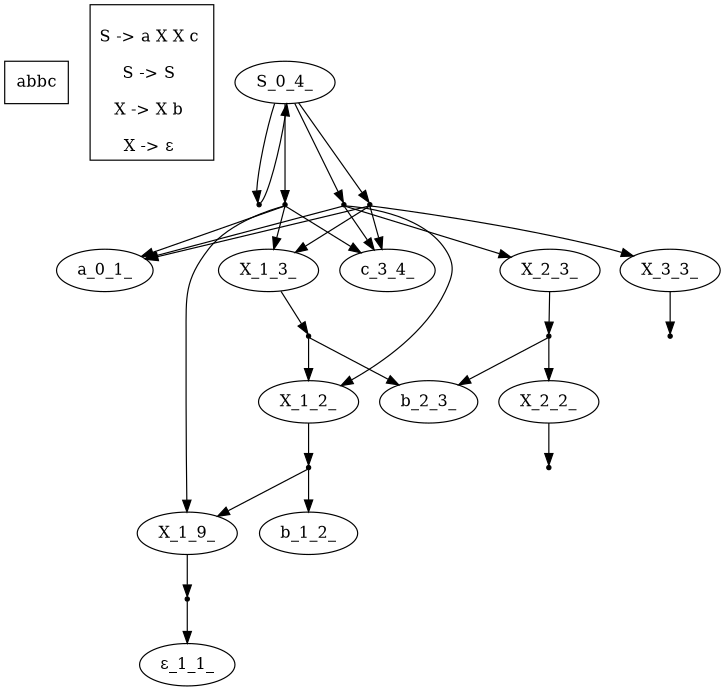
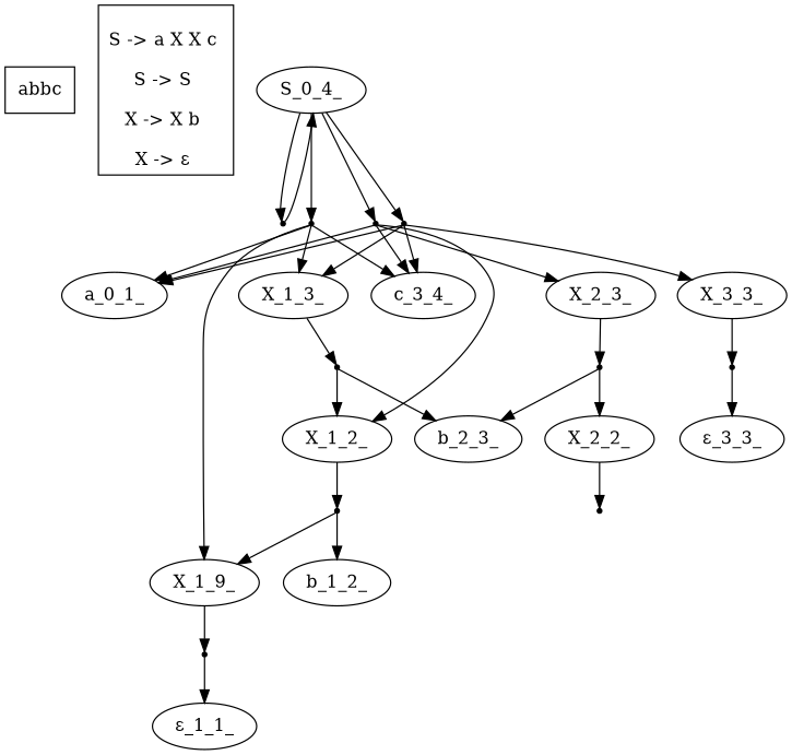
  digraph {
    splines=true
    node [ordering=out]
    n1 [label=abbc shape=rectangle ordering=""]
    n2 [label="\lS -> a X X c \n\lS -> S \n\lX -> X b \n\lX -> ε " shape=rectangle ordering=""]
    n3 [label=S_0_4_]
    n4 [label=S_0_4_0 shape=point]
    n5 [label=S_0_4_1 shape=point]
    n6 [label=S_0_4_2 shape=point]
    n7 [label=S_0_4_3 shape=point]
    n8 [label=a_0_1_]
    n9 [label=X_1_9_]
    n10 [label=X_1_3_]
    n11 [label=c_3_4_]
    n12 [label=X_1_2_]
    n13 [label=X_2_3_]
    n14 [label=X_3_3_]
    n15 [label=X_1_1_0 shape=point]
    n16 [label=X_1_3_0 shape=point]
    n17 [label="ε_1_1_"]
    n18 [label=b_2_3_]
    n19 [label=X_1_2_0 shape=point]
    n20 [label=X_2_3_0 shape=point]
    n21 [label=b_1_2_]
    n22 [label=X_2_2_]
    n23 [label=X_3_3_0 shape=point]
+   n24 [label="ε_3_3_"]
    n25 [label=X_2_2_0 shape=point]
    n3 -> n4
    n3 -> n5
    n3 -> n6
    n3 -> n7
    n4 -> n3
    n5 -> n8
    n5 -> n9
    n5 -> n10
    n5 -> n11
    n6 -> n8
    n6 -> n11
    n6 -> n12
    n6 -> n13
    n7 -> n8
    n7 -> n10
    n7 -> n11
    n7 -> n14
    n9 -> n15
    n10 -> n16
    n12 -> n19
    n13 -> n20
    n14 -> n23
    n15 -> n17
    n16 -> n12
    n16 -> n18
    n19 -> n9
    n19 -> n21
    n20 -> n18
    n20 -> n22
    n22 -> n25
+   n23 -> n24
  }
